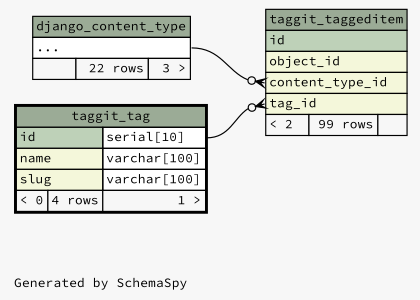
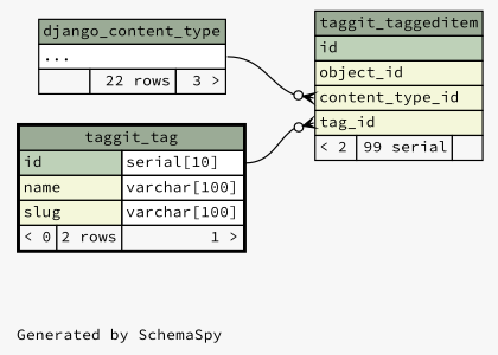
  digraph {
    bgcolor="#f7f7f7"
    fontname="Source Code Pro"
    fontsize=11
    label="\nGenerated by SchemaSpy"
    labeljust=l
    nodesep=0.18
    rankdir=RL
    ranksep=0.46
    node [fontname="Source Code Pro" fontsize=11 shape=plaintext]
    edge [arrowhead=none arrowsize=0.8 arrowtail=crowodot dir=back fontname="Source Code Pro"]
-   n1 [label=<     <TABLE BORDER="0" CELLBORDER="1" CELLSPACING="0" BGCOLOR="#ffffff">       <TR><TD COLSPAN="3" BGCOLOR="#9bab96" ALIGN="CENTER">taggit_taggeditem</TD></TR>       <TR><TD PORT="id" COLSPAN="3" BGCOLOR="#bed1b8" ALIGN="LEFT">id</TD></TR>       <TR><TD PORT="object_id" COLSPAN="3" BGCOLOR="#f4f7da" ALIGN="LEFT">object_id</TD></TR>       <TR><TD PORT="content_type_id" COLSPAN="3" BGCOLOR="#f4f7da" ALIGN="LEFT">content_type_id</TD></TR>       <TR><TD PORT="tag_id" COLSPAN="3" BGCOLOR="#f4f7da" ALIGN="LEFT">tag_id</TD></TR>       <TR><TD ALIGN="LEFT" BGCOLOR="#f7f7f7">&lt; 2</TD><TD ALIGN="RIGHT" BGCOLOR="#f7f7f7">99 rows</TD><TD ALIGN="RIGHT" BGCOLOR="#f7f7f7">  </TD></TR>     </TABLE>>]
+   n1 [label=<     <TABLE BORDER="0" CELLBORDER="1" CELLSPACING="0" BGCOLOR="#ffffff">       <TR><TD COLSPAN="3" BGCOLOR="#9bab96" ALIGN="CENTER">taggit_taggeditem</TD></TR>       <TR><TD PORT="id" COLSPAN="3" BGCOLOR="#bed1b8" ALIGN="LEFT">id</TD></TR>       <TR><TD PORT="object_id" COLSPAN="3" BGCOLOR="#f4f7da" ALIGN="LEFT">object_id</TD></TR>       <TR><TD PORT="content_type_id" COLSPAN="3" BGCOLOR="#f4f7da" ALIGN="LEFT">content_type_id</TD></TR>       <TR><TD PORT="tag_id" COLSPAN="3" BGCOLOR="#f4f7da" ALIGN="LEFT">tag_id</TD></TR>       <TR><TD ALIGN="LEFT" BGCOLOR="#f7f7f7">&lt; 2</TD><TD ALIGN="RIGHT" BGCOLOR="#f7f7f7">99 serial</TD><TD ALIGN="RIGHT" BGCOLOR="#f7f7f7">  </TD></TR>     </TABLE>>]
    n2 [label=<     <TABLE BORDER="0" CELLBORDER="1" CELLSPACING="0" BGCOLOR="#ffffff">       <TR><TD COLSPAN="3" BGCOLOR="#9bab96" ALIGN="CENTER">django_content_type</TD></TR>       <TR><TD PORT="elipses" COLSPAN="3" ALIGN="LEFT">...</TD></TR>       <TR><TD ALIGN="LEFT" BGCOLOR="#f7f7f7">  </TD><TD ALIGN="RIGHT" BGCOLOR="#f7f7f7">22 rows</TD><TD ALIGN="RIGHT" BGCOLOR="#f7f7f7">3 &gt;</TD></TR>     </TABLE>>]
-   n3 [label=<     <TABLE BORDER="2" CELLBORDER="1" CELLSPACING="0" BGCOLOR="#ffffff">       <TR><TD COLSPAN="3" BGCOLOR="#9bab96" ALIGN="CENTER">taggit_tag</TD></TR>       <TR><TD PORT="id" COLSPAN="2" BGCOLOR="#bed1b8" ALIGN="LEFT">id</TD><TD PORT="id.type" ALIGN="LEFT">serial[10]</TD></TR>       <TR><TD PORT="name" COLSPAN="2" BGCOLOR="#f4f7da" ALIGN="LEFT">name</TD><TD PORT="name.type" ALIGN="LEFT">varchar[100]</TD></TR>       <TR><TD PORT="slug" COLSPAN="2" BGCOLOR="#f4f7da" ALIGN="LEFT">slug</TD><TD PORT="slug.type" ALIGN="LEFT">varchar[100]</TD></TR>       <TR><TD ALIGN="LEFT" BGCOLOR="#f7f7f7">&lt; 0</TD><TD ALIGN="RIGHT" BGCOLOR="#f7f7f7">4 rows</TD><TD ALIGN="RIGHT" BGCOLOR="#f7f7f7">1 &gt;</TD></TR>     </TABLE>>]
+   n3 [label=<     <TABLE BORDER="2" CELLBORDER="1" CELLSPACING="0" BGCOLOR="#ffffff">       <TR><TD COLSPAN="3" BGCOLOR="#9bab96" ALIGN="CENTER">taggit_tag</TD></TR>       <TR><TD PORT="id" COLSPAN="2" BGCOLOR="#bed1b8" ALIGN="LEFT">id</TD><TD PORT="id.type" ALIGN="LEFT">serial[10]</TD></TR>       <TR><TD PORT="name" COLSPAN="2" BGCOLOR="#f4f7da" ALIGN="LEFT">name</TD><TD PORT="name.type" ALIGN="LEFT">varchar[100]</TD></TR>       <TR><TD PORT="slug" COLSPAN="2" BGCOLOR="#f4f7da" ALIGN="LEFT">slug</TD><TD PORT="slug.type" ALIGN="LEFT">varchar[100]</TD></TR>       <TR><TD ALIGN="LEFT" BGCOLOR="#f7f7f7">&lt; 0</TD><TD ALIGN="RIGHT" BGCOLOR="#f7f7f7">2 rows</TD><TD ALIGN="RIGHT" BGCOLOR="#f7f7f7">1 &gt;</TD></TR>     </TABLE>>]
    n1 -> n2 [headport="elipses:e" tailport="content_type_id:w"]
    n1 -> n3 [headport="id.type:e" tailport="tag_id:w"]
  }
